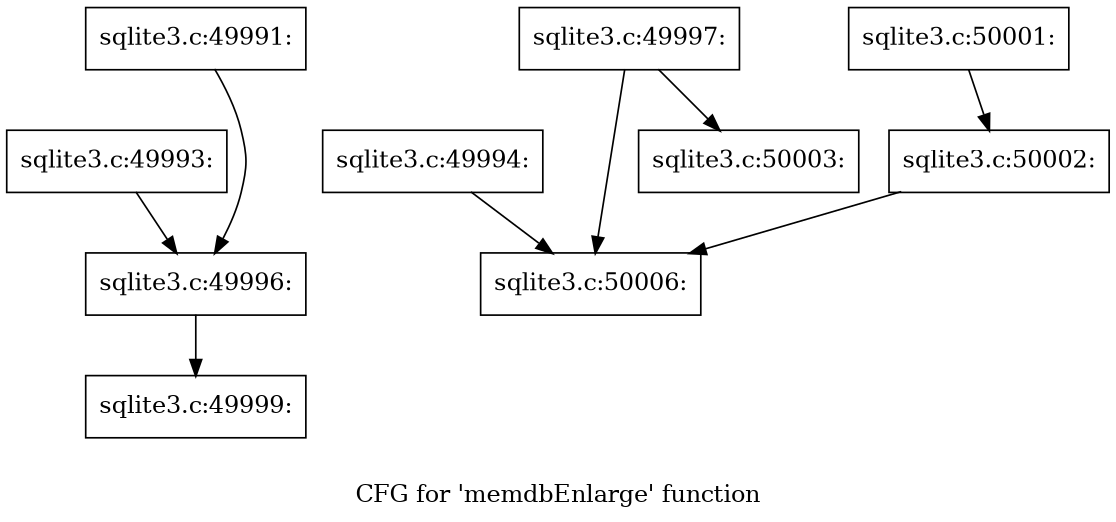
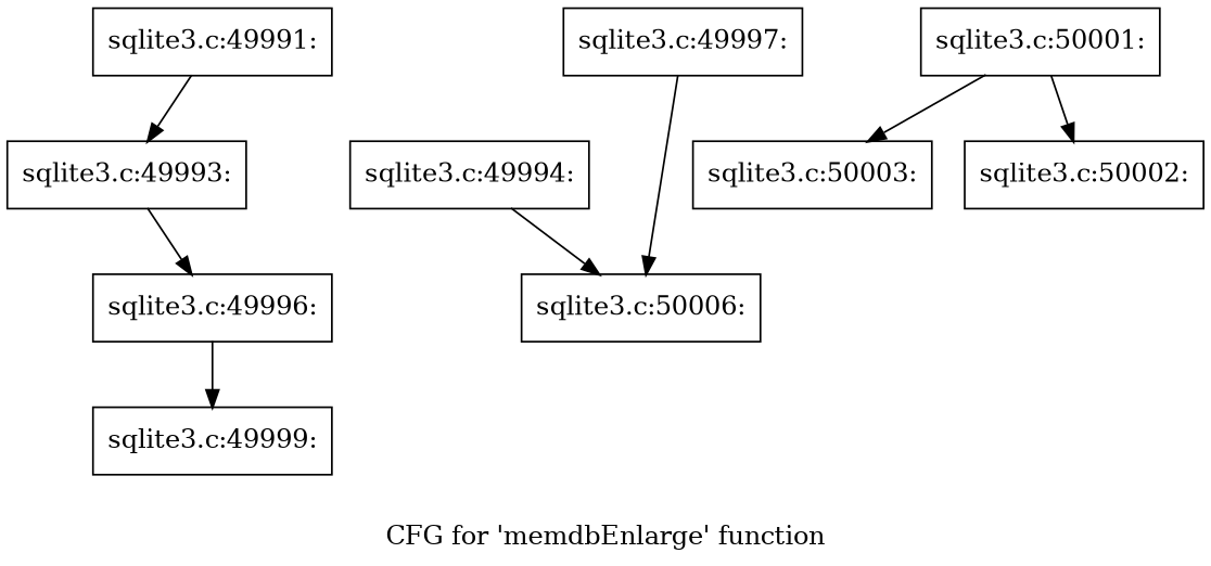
  digraph {
    label="CFG for 'memdbEnlarge' function"
    node [shape=record]
    n1 [label="{sqlite3.c:49991:}"]
    n2 [label="{sqlite3.c:49993:}"]
    n3 [label="{sqlite3.c:49994:}"]
    n4 [label="{sqlite3.c:50006:}"]
    n5 [label="{sqlite3.c:49996:}"]
    n6 [label="{sqlite3.c:49999:}"]
    n7 [label="{sqlite3.c:49997:}"]
    n8 [label="{sqlite3.c:50001:}"]
    n9 [label="{sqlite3.c:50002:}"]
    n10 [label="{sqlite3.c:50003:}"]
-   n1 -> n5
+   n1 -> n2
    n2 -> n5
    n3 -> n4
    n5 -> n6
    n7 -> n4
    n8 -> n9
-   n7 -> n10
-   n9 -> n4
+   n8 -> n10
  }
